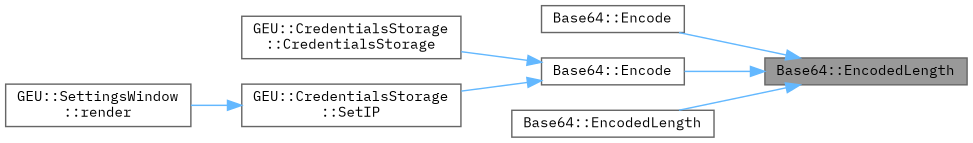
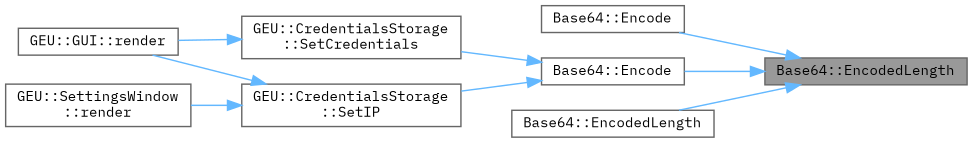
  digraph {
    fontname="IBM Plex Mono"
    rankdir=RL
    node [color=grey40 fillcolor=white fontname="IBM Plex Mono" fontsize=10 shape=box style=filled]
    edge [color=steelblue1 dir=back fontname="IBM Plex Mono" fontsize=10 labelfontname=Helvetica labelfontsize=10 style=solid]
    n1 [color=gray40 fillcolor=grey60 fontcolor=black height=0.2 label="Base64::EncodedLength" width=0.4]
    n2 [height=0.2 label="Base64::Encode" width=0.4]
    n3 [height=0.2 label="Base64::Encode" width=0.4]
    n4 [height=0.2 label="Base64::EncodedLength" width=0.4]
-   n5 [height=0.2 label="GEU::CredentialsStorage\l::CredentialsStorage" width=0.4]
+   n5 [height=0.2 label="GEU::CredentialsStorage\l::SetCredentials" width=0.4]
    n6 [height=0.2 label="GEU::CredentialsStorage\l::SetIP" width=0.4]
+   n7 [height=0.2 label="GEU::GUI::render" width=0.4]
    n8 [height=0.2 label="GEU::SettingsWindow\l::render" width=0.4]
    n1 -> n2
    n1 -> n3
    n1 -> n4
    n3 -> n5
    n3 -> n6
+   n5 -> n7
+   n6 -> n7
    n6 -> n8
  }
